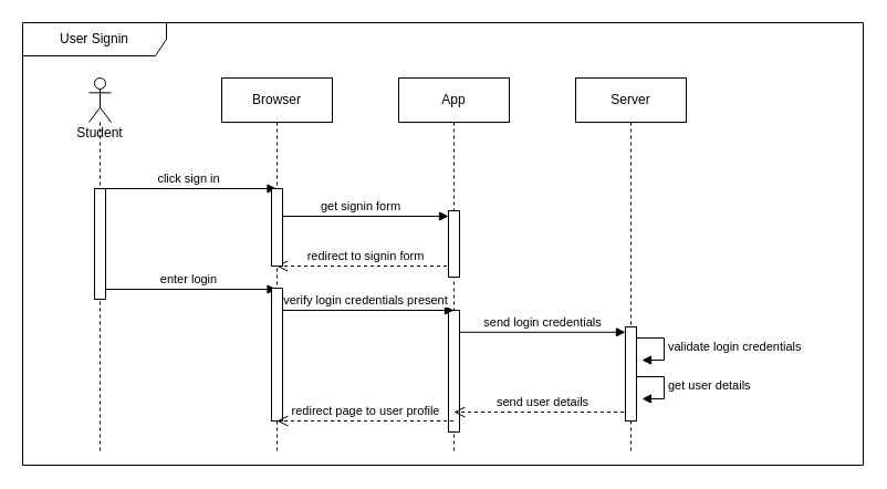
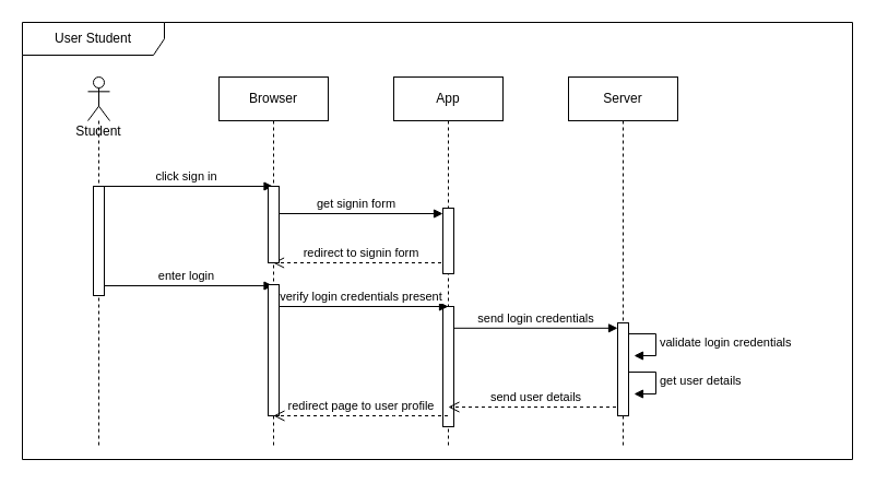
  <mxCell id="0" />
  <mxCell id="1" parent="0" />
  <mxCell id="2" value="Student" style="shape=umlLifeline;participant=umlActor;perimeter=lifelinePerimeter;whiteSpace=wrap;html=1;container=1;collapsible=0;recursiveResize=0;verticalAlign=top;spacingTop=36;outlineConnect=0;" parent="1" vertex="1"><mxGeometry x="80" y="70" width="20" height="340" as="geometry" /></mxCell>
  <mxCell id="3" value="Browser" style="shape=umlLifeline;perimeter=lifelinePerimeter;whiteSpace=wrap;html=1;container=1;collapsible=0;recursiveResize=0;outlineConnect=0;" parent="1" vertex="1"><mxGeometry x="200" y="70" width="100" height="340" as="geometry" /></mxCell>
  <mxCell id="4" value="App" style="shape=umlLifeline;perimeter=lifelinePerimeter;whiteSpace=wrap;html=1;container=1;collapsible=0;recursiveResize=0;outlineConnect=0;" parent="1" vertex="1"><mxGeometry x="360" y="70" width="100" height="340" as="geometry" /></mxCell>
  <mxCell id="5" value="" style="html=1;points=[];perimeter=orthogonalPerimeter;" vertex="1" parent="4"><mxGeometry x="45" y="210" width="10" height="110" as="geometry" /></mxCell>
  <mxCell id="6" value="Server" style="shape=umlLifeline;perimeter=lifelinePerimeter;whiteSpace=wrap;html=1;container=1;collapsible=0;recursiveResize=0;outlineConnect=0;" parent="1" vertex="1"><mxGeometry x="520" y="70" width="100" height="340" as="geometry" /></mxCell>
  <mxCell id="7" value="click sign in" style="html=1;verticalAlign=bottom;endArrow=block;" parent="1" source="2" edge="1"><mxGeometry width="80" relative="1" as="geometry"><mxPoint x="99.929" y="170" as="sourcePoint" /><mxPoint x="249.5" y="170" as="targetPoint" /></mxGeometry></mxCell>
  <mxCell id="8" value="get signin form&amp;nbsp;" style="html=1;verticalAlign=bottom;endArrow=block;" parent="1" edge="1"><mxGeometry width="80" relative="1" as="geometry"><mxPoint x="250.167" y="195" as="sourcePoint" /><mxPoint x="405" y="195" as="targetPoint" /></mxGeometry></mxCell>
  <mxCell id="9" value="redirect to signin form" style="html=1;verticalAlign=bottom;endArrow=open;dashed=1;endSize=8;" parent="1" target="3" edge="1"><mxGeometry relative="1" as="geometry"><mxPoint x="409.5" y="240" as="sourcePoint" /><mxPoint x="250.167" y="240" as="targetPoint" /></mxGeometry></mxCell>
  <mxCell id="10" value="enter login" style="html=1;verticalAlign=bottom;endArrow=block;" parent="1" source="2" edge="1"><mxGeometry width="80" relative="1" as="geometry"><mxPoint x="99.5" y="261" as="sourcePoint" /><mxPoint x="249.5" y="261" as="targetPoint" /></mxGeometry></mxCell>
  <mxCell id="11" value="verify login credentials present" style="html=1;verticalAlign=bottom;endArrow=block;" parent="1" edge="1"><mxGeometry width="80" relative="1" as="geometry"><mxPoint x="249.5" y="280" as="sourcePoint" /><mxPoint x="410" y="280" as="targetPoint" /></mxGeometry></mxCell>
  <mxCell id="12" value="send user details" style="html=1;verticalAlign=bottom;endArrow=open;dashed=1;endSize=8;" parent="1" edge="1"><mxGeometry relative="1" as="geometry"><mxPoint x="569.5" y="372" as="sourcePoint" /><mxPoint x="409.929" y="372" as="targetPoint" /></mxGeometry></mxCell>
- <mxCell id="13" value="User Signin" style="shape=umlFrame;whiteSpace=wrap;html=1;width=130;height=30;" parent="1" vertex="1"><mxGeometry x="20" y="20" width="760" height="400" as="geometry" /></mxCell>
+ <mxCell id="13" value="User Student" style="shape=umlFrame;whiteSpace=wrap;html=1;width=130;height=30;" parent="1" vertex="1"><mxGeometry x="20" y="20" width="760" height="400" as="geometry" /></mxCell>
  <mxCell id="14" value="" style="html=1;points=[];perimeter=orthogonalPerimeter;" parent="1" vertex="1"><mxGeometry x="85" y="170" width="10" height="100" as="geometry" /></mxCell>
  <mxCell id="15" value="" style="html=1;points=[];perimeter=orthogonalPerimeter;" parent="1" vertex="1"><mxGeometry x="245" y="170" width="10" height="70" as="geometry" /></mxCell>
  <mxCell id="16" value="" style="html=1;points=[];perimeter=orthogonalPerimeter;" parent="1" vertex="1"><mxGeometry x="245" y="260" width="10" height="120" as="geometry" /></mxCell>
  <mxCell id="17" value="" style="html=1;points=[];perimeter=orthogonalPerimeter;" parent="1" vertex="1"><mxGeometry x="405" y="190" width="10" height="60" as="geometry" /></mxCell>
  <mxCell id="18" value="" style="html=1;points=[];perimeter=orthogonalPerimeter;" parent="1" vertex="1"><mxGeometry x="565" y="295" width="10" height="85" as="geometry" /></mxCell>
  <mxCell id="19" value="validate login credentials" style="edgeStyle=orthogonalEdgeStyle;html=1;align=left;spacingLeft=2;endArrow=block;rounded=0;entryX=1;entryY=0;" parent="1" edge="1"><mxGeometry relative="1" as="geometry"><mxPoint x="575" y="305" as="sourcePoint" /><Array as="points"><mxPoint x="600" y="305" /></Array><mxPoint x="580" y="325" as="targetPoint" /></mxGeometry></mxCell>
  <mxCell id="20" value="send login credentials" style="html=1;verticalAlign=bottom;endArrow=block;" edge="1" parent="1" target="18"><mxGeometry width="80" relative="1" as="geometry"><mxPoint x="415" y="299.8" as="sourcePoint" /><mxPoint x="560" y="300" as="targetPoint" /></mxGeometry></mxCell>
  <mxCell id="21" value="redirect page to user profile" style="html=1;verticalAlign=bottom;endArrow=open;dashed=1;endSize=8;" edge="1" parent="1"><mxGeometry relative="1" as="geometry"><mxPoint x="409.5" y="380" as="sourcePoint" /><mxPoint x="249.929" y="380" as="targetPoint" /><Array as="points"><mxPoint x="370" y="380" /></Array></mxGeometry></mxCell>
  <mxCell id="22" value="get user details" style="edgeStyle=orthogonalEdgeStyle;html=1;align=left;spacingLeft=2;endArrow=block;rounded=0;entryX=1;entryY=0;" edge="1" parent="1"><mxGeometry relative="1" as="geometry"><mxPoint x="575" y="340" as="sourcePoint" /><Array as="points"><mxPoint x="600" y="340" /></Array><mxPoint x="580" y="360" as="targetPoint" /></mxGeometry></mxCell>
